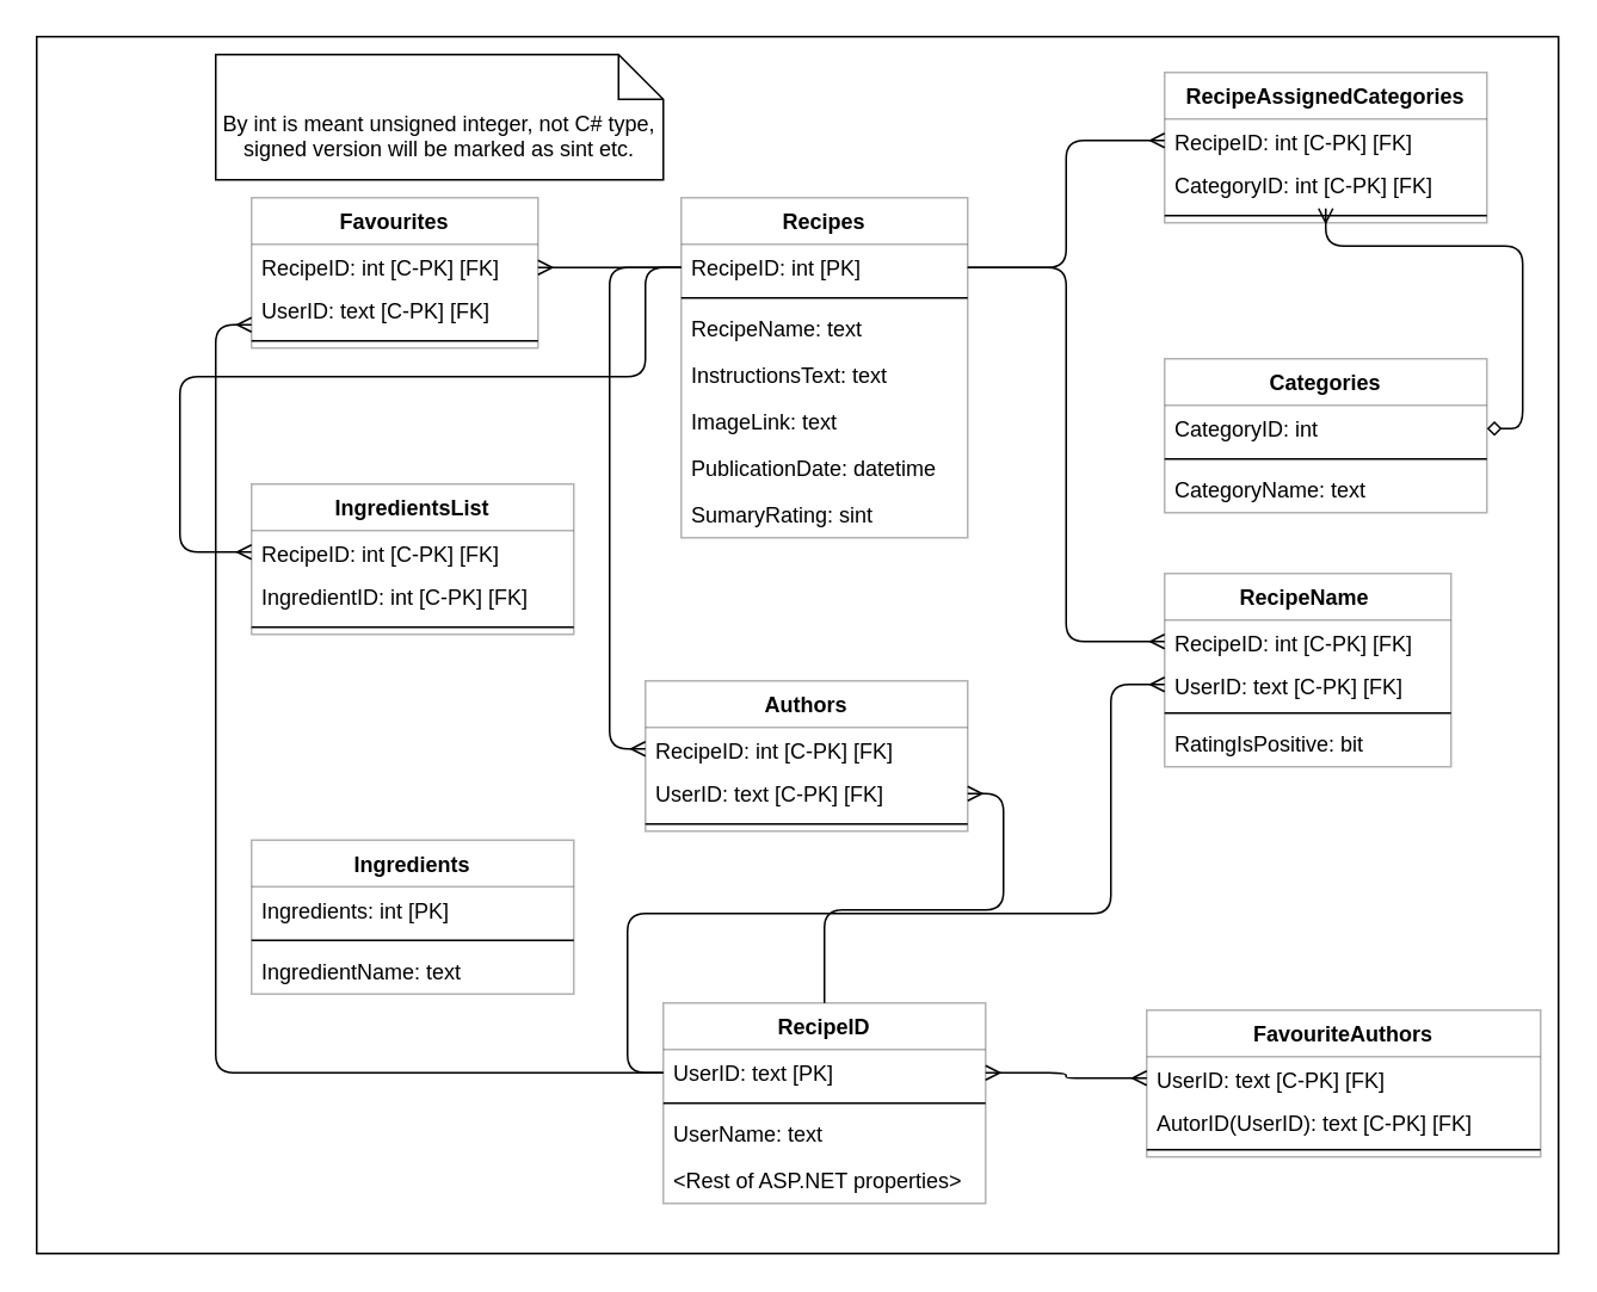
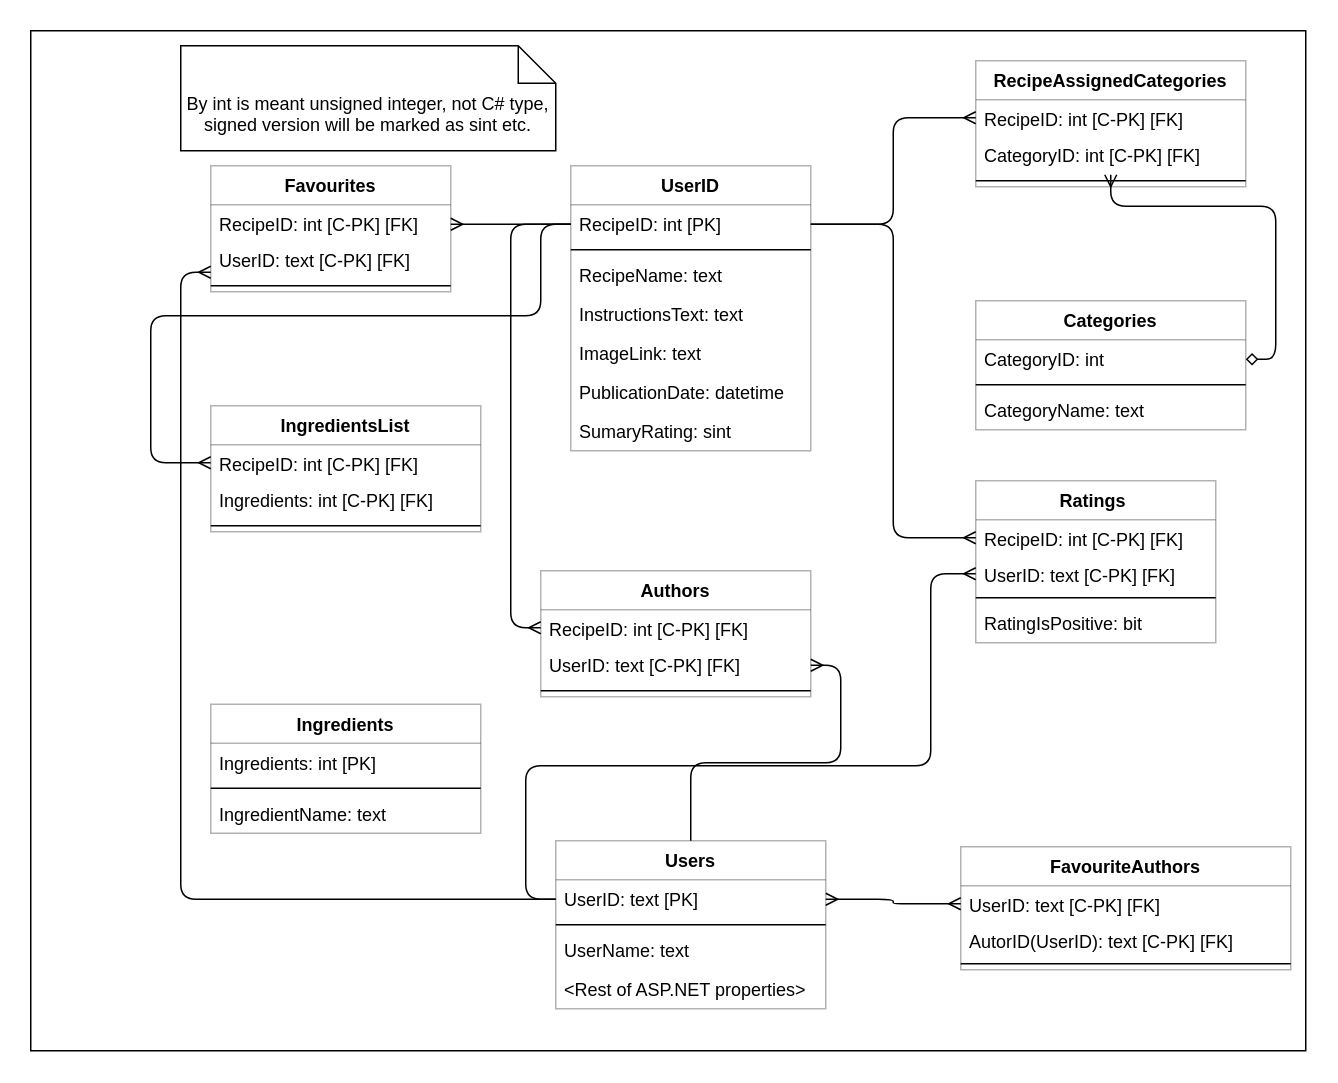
  <mxCell id="0" />
  <mxCell id="1" parent="0" />
  <mxCell id="2" value="" style="whiteSpace=wrap;html=1;" parent="1" vertex="1"><mxGeometry x="20" y="20" width="850" height="680" as="geometry" /></mxCell>
- <mxCell id="3" value="Recipes" style="swimlane;fontStyle=1;align=center;verticalAlign=top;childLayout=stackLayout;horizontal=1;startSize=26;horizontalStack=0;resizeParent=1;resizeParentMax=0;resizeLast=0;collapsible=1;marginBottom=0;opacity=30;" parent="1" vertex="1"><mxGeometry x="380" y="110" width="160" height="190" as="geometry" /></mxCell>
+ <mxCell id="3" value="UserID" style="swimlane;fontStyle=1;align=center;verticalAlign=top;childLayout=stackLayout;horizontal=1;startSize=26;horizontalStack=0;resizeParent=1;resizeParentMax=0;resizeLast=0;collapsible=1;marginBottom=0;opacity=30;" parent="1" vertex="1"><mxGeometry x="380" y="110" width="160" height="190" as="geometry" /></mxCell>
  <mxCell id="4" value="RecipeID: int [PK]" style="text;strokeColor=none;align=left;verticalAlign=top;spacingLeft=4;spacingRight=4;overflow=hidden;rotatable=0;points=[[0,0.5],[1,0.5]];portConstraint=eastwest;" parent="3" vertex="1"><mxGeometry y="26" width="160" height="26" as="geometry" /></mxCell>
  <mxCell id="5" value="" style="line;strokeWidth=1;fillColor=none;align=left;verticalAlign=middle;spacingTop=-1;spacingLeft=3;spacingRight=3;rotatable=0;labelPosition=right;points=[];portConstraint=eastwest;" parent="3" vertex="1"><mxGeometry y="52" width="160" height="8" as="geometry" /></mxCell>
  <mxCell id="6" value="RecipeName: text" style="text;strokeColor=none;fillColor=none;align=left;verticalAlign=top;spacingLeft=4;spacingRight=4;overflow=hidden;rotatable=0;points=[[0,0.5],[1,0.5]];portConstraint=eastwest;" parent="3" vertex="1"><mxGeometry y="60" width="160" height="26" as="geometry" /></mxCell>
  <mxCell id="7" value="InstructionsText: text" style="text;strokeColor=none;fillColor=none;align=left;verticalAlign=top;spacingLeft=4;spacingRight=4;overflow=hidden;rotatable=0;points=[[0,0.5],[1,0.5]];portConstraint=eastwest;" parent="3" vertex="1"><mxGeometry y="86" width="160" height="26" as="geometry" /></mxCell>
  <mxCell id="8" value="ImageLink: text" style="text;strokeColor=none;fillColor=none;align=left;verticalAlign=top;spacingLeft=4;spacingRight=4;overflow=hidden;rotatable=0;points=[[0,0.5],[1,0.5]];portConstraint=eastwest;" parent="3" vertex="1"><mxGeometry y="112" width="160" height="26" as="geometry" /></mxCell>
  <mxCell id="9" value="PublicationDate: datetime" style="text;strokeColor=none;fillColor=none;align=left;verticalAlign=top;spacingLeft=4;spacingRight=4;overflow=hidden;rotatable=0;points=[[0,0.5],[1,0.5]];portConstraint=eastwest;" parent="3" vertex="1"><mxGeometry y="138" width="160" height="26" as="geometry" /></mxCell>
  <mxCell id="10" value="SumaryRating: sint" style="text;strokeColor=none;fillColor=none;align=left;verticalAlign=top;spacingLeft=4;spacingRight=4;overflow=hidden;rotatable=0;points=[[0,0.5],[1,0.5]];portConstraint=eastwest;" parent="3" vertex="1"><mxGeometry y="164" width="160" height="26" as="geometry" /></mxCell>
  <mxCell id="11" value="Favourites" style="swimlane;fontStyle=1;align=center;verticalAlign=top;childLayout=stackLayout;horizontal=1;startSize=26;horizontalStack=0;resizeParent=1;resizeParentMax=0;resizeLast=0;collapsible=1;marginBottom=0;opacity=30;" parent="1" vertex="1"><mxGeometry x="140" y="110" width="160" height="84" as="geometry" /></mxCell>
  <mxCell id="12" value="RecipeID: int [C-PK] [FK]" style="text;strokeColor=none;align=left;verticalAlign=top;spacingLeft=4;spacingRight=4;overflow=hidden;rotatable=0;points=[[0,0.5],[1,0.5]];portConstraint=eastwest;" parent="11" vertex="1"><mxGeometry y="26" width="160" height="24" as="geometry" /></mxCell>
  <mxCell id="13" value="UserID: text [C-PK] [FK]" style="text;strokeColor=none;fillColor=none;align=left;verticalAlign=top;spacingLeft=4;spacingRight=4;overflow=hidden;rotatable=0;points=[[0,0.5],[1,0.5]];portConstraint=eastwest;" parent="11" vertex="1"><mxGeometry y="50" width="160" height="26" as="geometry" /></mxCell>
  <mxCell id="14" value="" style="line;strokeWidth=1;fillColor=none;align=left;verticalAlign=middle;spacingTop=-1;spacingLeft=3;spacingRight=3;rotatable=0;labelPosition=right;points=[];portConstraint=eastwest;" parent="11" vertex="1"><mxGeometry y="76" width="160" height="8" as="geometry" /></mxCell>
- <mxCell id="15" value="RecipeID" style="swimlane;fontStyle=1;align=center;verticalAlign=top;childLayout=stackLayout;horizontal=1;startSize=26;horizontalStack=0;resizeParent=1;resizeParentMax=0;resizeLast=0;collapsible=1;marginBottom=0;opacity=30;" parent="1" vertex="1"><mxGeometry x="370" y="560" width="180" height="112" as="geometry" /></mxCell>
+ <mxCell id="15" value="Users" style="swimlane;fontStyle=1;align=center;verticalAlign=top;childLayout=stackLayout;horizontal=1;startSize=26;horizontalStack=0;resizeParent=1;resizeParentMax=0;resizeLast=0;collapsible=1;marginBottom=0;opacity=30;" parent="1" vertex="1"><mxGeometry x="370" y="560" width="180" height="112" as="geometry" /></mxCell>
  <mxCell id="16" value="UserID: text [PK]" style="text;strokeColor=none;align=left;verticalAlign=top;spacingLeft=4;spacingRight=4;overflow=hidden;rotatable=0;points=[[0,0.5],[1,0.5]];portConstraint=eastwest;" parent="15" vertex="1"><mxGeometry y="26" width="180" height="26" as="geometry" /></mxCell>
  <mxCell id="17" value="" style="line;strokeWidth=1;fillColor=none;align=left;verticalAlign=middle;spacingTop=-1;spacingLeft=3;spacingRight=3;rotatable=0;labelPosition=right;points=[];portConstraint=eastwest;" parent="15" vertex="1"><mxGeometry y="52" width="180" height="8" as="geometry" /></mxCell>
  <mxCell id="18" value="UserName: text" style="text;strokeColor=none;fillColor=none;align=left;verticalAlign=top;spacingLeft=4;spacingRight=4;overflow=hidden;rotatable=0;points=[[0,0.5],[1,0.5]];portConstraint=eastwest;" parent="15" vertex="1"><mxGeometry y="60" width="180" height="26" as="geometry" /></mxCell>
  <mxCell id="19" value="&lt;Rest of ASP.NET properties&gt;" style="text;strokeColor=none;fillColor=none;align=left;verticalAlign=top;spacingLeft=4;spacingRight=4;overflow=hidden;rotatable=0;points=[[0,0.5],[1,0.5]];portConstraint=eastwest;" parent="15" vertex="1"><mxGeometry y="86" width="180" height="26" as="geometry" /></mxCell>
  <mxCell id="20" value="Categories" style="swimlane;fontStyle=1;align=center;verticalAlign=top;childLayout=stackLayout;horizontal=1;startSize=26;horizontalStack=0;resizeParent=1;resizeParentMax=0;resizeLast=0;collapsible=1;marginBottom=0;opacity=30;" parent="1" vertex="1"><mxGeometry x="650" y="200" width="180" height="86" as="geometry" /></mxCell>
  <mxCell id="21" value="CategoryID: int" style="text;strokeColor=none;align=left;verticalAlign=top;spacingLeft=4;spacingRight=4;overflow=hidden;rotatable=0;points=[[0,0.5],[1,0.5]];portConstraint=eastwest;" parent="20" vertex="1"><mxGeometry y="26" width="180" height="26" as="geometry" /></mxCell>
  <mxCell id="22" value="" style="line;strokeWidth=1;fillColor=none;align=left;verticalAlign=middle;spacingTop=-1;spacingLeft=3;spacingRight=3;rotatable=0;labelPosition=right;points=[];portConstraint=eastwest;" parent="20" vertex="1"><mxGeometry y="52" width="180" height="8" as="geometry" /></mxCell>
  <mxCell id="23" value="CategoryName: text" style="text;strokeColor=none;fillColor=none;align=left;verticalAlign=top;spacingLeft=4;spacingRight=4;overflow=hidden;rotatable=0;points=[[0,0.5],[1,0.5]];portConstraint=eastwest;" parent="20" vertex="1"><mxGeometry y="60" width="180" height="26" as="geometry" /></mxCell>
  <mxCell id="24" value="RecipeAssignedCategories" style="swimlane;fontStyle=1;align=center;verticalAlign=top;childLayout=stackLayout;horizontal=1;startSize=26;horizontalStack=0;resizeParent=1;resizeParentMax=0;resizeLast=0;collapsible=1;marginBottom=0;opacity=30;" parent="1" vertex="1"><mxGeometry x="650" y="40" width="180" height="84" as="geometry"><mxRectangle x="810" y="430" width="120" height="26" as="alternateBounds" /></mxGeometry></mxCell>
  <mxCell id="25" value="RecipeID: int [C-PK] [FK]" style="text;strokeColor=none;align=left;verticalAlign=top;spacingLeft=4;spacingRight=4;overflow=hidden;rotatable=0;points=[[0,0.5],[1,0.5]];portConstraint=eastwest;" parent="24" vertex="1"><mxGeometry y="26" width="180" height="24" as="geometry" /></mxCell>
  <mxCell id="26" value="CategoryID: int [C-PK] [FK]" style="text;strokeColor=none;fillColor=none;align=left;verticalAlign=top;spacingLeft=4;spacingRight=4;overflow=hidden;rotatable=0;points=[[0,0.5],[1,0.5]];portConstraint=eastwest;" parent="24" vertex="1"><mxGeometry y="50" width="180" height="26" as="geometry" /></mxCell>
  <mxCell id="27" value="" style="line;strokeWidth=1;fillColor=none;align=left;verticalAlign=middle;spacingTop=-1;spacingLeft=3;spacingRight=3;rotatable=0;labelPosition=right;points=[];portConstraint=eastwest;" parent="24" vertex="1"><mxGeometry y="76" width="180" height="8" as="geometry" /></mxCell>
- <mxCell id="28" value="RecipeName &#10;" style="swimlane;fontStyle=1;align=center;verticalAlign=top;childLayout=stackLayout;horizontal=1;startSize=26;horizontalStack=0;resizeParent=1;resizeParentMax=0;resizeLast=0;collapsible=1;marginBottom=0;opacity=30;" parent="1" vertex="1"><mxGeometry x="650" y="320" width="160" height="108" as="geometry" /></mxCell>
+ <mxCell id="28" value="Ratings &#10;" style="swimlane;fontStyle=1;align=center;verticalAlign=top;childLayout=stackLayout;horizontal=1;startSize=26;horizontalStack=0;resizeParent=1;resizeParentMax=0;resizeLast=0;collapsible=1;marginBottom=0;opacity=30;" parent="1" vertex="1"><mxGeometry x="650" y="320" width="160" height="108" as="geometry" /></mxCell>
  <mxCell id="29" value="RecipeID: int [C-PK] [FK]" style="text;strokeColor=none;align=left;verticalAlign=top;spacingLeft=4;spacingRight=4;overflow=hidden;rotatable=0;points=[[0,0.5],[1,0.5]];portConstraint=eastwest;" parent="28" vertex="1"><mxGeometry y="26" width="160" height="24" as="geometry" /></mxCell>
  <mxCell id="30" value="UserID: text [C-PK] [FK]" style="text;strokeColor=none;align=left;verticalAlign=top;spacingLeft=4;spacingRight=4;overflow=hidden;rotatable=0;points=[[0,0.5],[1,0.5]];portConstraint=eastwest;" parent="28" vertex="1"><mxGeometry y="50" width="160" height="24" as="geometry" /></mxCell>
  <mxCell id="31" value="" style="line;strokeWidth=1;fillColor=none;align=left;verticalAlign=middle;spacingTop=-1;spacingLeft=3;spacingRight=3;rotatable=0;labelPosition=right;points=[];portConstraint=eastwest;" parent="28" vertex="1"><mxGeometry y="74" width="160" height="8" as="geometry" /></mxCell>
  <mxCell id="32" value="RatingIsPositive: bit" style="text;strokeColor=none;fillColor=none;align=left;verticalAlign=top;spacingLeft=4;spacingRight=4;overflow=hidden;rotatable=0;points=[[0,0.5],[1,0.5]];portConstraint=eastwest;" parent="28" vertex="1"><mxGeometry y="82" width="160" height="26" as="geometry" /></mxCell>
  <mxCell id="33" style="edgeStyle=orthogonalEdgeStyle;orthogonalLoop=1;jettySize=auto;html=1;endArrow=diamond;endFill=0;startArrow=ERmany;startFill=0;" parent="1" source="26" target="21" edge="1"><mxGeometry relative="1" as="geometry"><Array as="points"><mxPoint x="850" y="137" /><mxPoint x="850" y="239" /></Array></mxGeometry></mxCell>
  <mxCell id="34" style="edgeStyle=orthogonalEdgeStyle;orthogonalLoop=1;jettySize=auto;html=1;exitX=1;exitY=0.5;exitDx=0;exitDy=0;endArrow=ERmany;endFill=0;startArrow=none;startFill=0;" parent="1" source="4" target="29" edge="1"><mxGeometry relative="1" as="geometry"><mxPoint x="650" y="359" as="targetPoint" /></mxGeometry></mxCell>
  <mxCell id="35" style="edgeStyle=orthogonalEdgeStyle;orthogonalLoop=1;jettySize=auto;html=1;endArrow=ERmany;endFill=0;exitX=0;exitY=0.5;exitDx=0;exitDy=0;entryX=0;entryY=0.5;entryDx=0;entryDy=0;" parent="1" source="4" target="42" edge="1"><mxGeometry relative="1" as="geometry"><Array as="points" /><mxPoint x="380" y="183" as="targetPoint" /></mxGeometry></mxCell>
  <mxCell id="36" style="edgeStyle=orthogonalEdgeStyle;orthogonalLoop=1;jettySize=auto;html=1;endArrow=ERmany;endFill=0;exitX=0;exitY=0.5;exitDx=0;exitDy=0;" parent="1" source="16" target="13" edge="1"><mxGeometry relative="1" as="geometry"><Array as="points"><mxPoint x="120" y="599" /><mxPoint x="120" y="181" /></Array></mxGeometry></mxCell>
  <mxCell id="37" style="edgeStyle=orthogonalEdgeStyle;orthogonalLoop=1;jettySize=auto;html=1;endArrow=ERmany;endFill=0;startArrow=none;startFill=0;" parent="1" source="4" target="12" edge="1"><mxGeometry relative="1" as="geometry"><mxPoint x="300" y="259" as="targetPoint" /><Array as="points"><mxPoint x="320" y="149" /><mxPoint x="320" y="149" /></Array></mxGeometry></mxCell>
  <mxCell id="38" style="edgeStyle=orthogonalEdgeStyle;orthogonalLoop=1;jettySize=auto;html=1;exitX=1;exitY=0.5;exitDx=0;exitDy=0;endArrow=ERmany;endFill=0;startArrow=none;startFill=0;" parent="1" source="4" target="25" edge="1"><mxGeometry relative="1" as="geometry"><mxPoint x="650" y="113" as="targetPoint" /></mxGeometry></mxCell>
  <mxCell id="39" style="edgeStyle=orthogonalEdgeStyle;orthogonalLoop=1;jettySize=auto;html=1;endArrow=ERmany;endFill=0;startArrow=none;startFill=0;exitX=0;exitY=0.5;exitDx=0;exitDy=0;" parent="1" source="16" target="30" edge="1"><mxGeometry relative="1" as="geometry"><mxPoint x="660" y="368" as="targetPoint" /><mxPoint x="550" y="159" as="sourcePoint" /><Array as="points"><mxPoint x="350" y="599" /><mxPoint x="350" y="510" /><mxPoint x="620" y="510" /><mxPoint x="620" y="382" /></Array></mxGeometry></mxCell>
  <mxCell id="40" value="By int is meant unsigned integer, not C# type, signed version will be marked as sint etc." style="shape=note2;boundedLbl=1;whiteSpace=wrap;html=1;size=25;verticalAlign=top;align=center;" parent="1" vertex="1"><mxGeometry x="120" y="30" width="250" height="70" as="geometry" /></mxCell>
  <mxCell id="41" value="Authors" style="swimlane;fontStyle=1;align=center;verticalAlign=top;childLayout=stackLayout;horizontal=1;startSize=26;horizontalStack=0;resizeParent=1;resizeParentMax=0;resizeLast=0;collapsible=1;marginBottom=0;opacity=30;" parent="1" vertex="1"><mxGeometry x="360" y="380" width="180" height="84" as="geometry"><mxRectangle x="810" y="430" width="120" height="26" as="alternateBounds" /></mxGeometry></mxCell>
  <mxCell id="42" value="RecipeID: int [C-PK] [FK]" style="text;strokeColor=none;align=left;verticalAlign=top;spacingLeft=4;spacingRight=4;overflow=hidden;rotatable=0;points=[[0,0.5],[1,0.5]];portConstraint=eastwest;" parent="41" vertex="1"><mxGeometry y="26" width="180" height="24" as="geometry" /></mxCell>
  <mxCell id="43" value="UserID: text [C-PK] [FK]" style="text;strokeColor=none;fillColor=none;align=left;verticalAlign=top;spacingLeft=4;spacingRight=4;overflow=hidden;rotatable=0;points=[[0,0.5],[1,0.5]];portConstraint=eastwest;" parent="41" vertex="1"><mxGeometry y="50" width="180" height="26" as="geometry" /></mxCell>
  <mxCell id="44" value="" style="line;strokeWidth=1;fillColor=none;align=left;verticalAlign=middle;spacingTop=-1;spacingLeft=3;spacingRight=3;rotatable=0;labelPosition=right;points=[];portConstraint=eastwest;" parent="41" vertex="1"><mxGeometry y="76" width="180" height="8" as="geometry" /></mxCell>
  <mxCell id="45" style="edgeStyle=orthogonalEdgeStyle;orthogonalLoop=1;jettySize=auto;html=1;endArrow=ERmany;endFill=0;entryX=1;entryY=0.5;entryDx=0;entryDy=0;" parent="1" source="15" target="43" edge="1"><mxGeometry relative="1" as="geometry"><Array as="points" /><mxPoint x="359.82" y="435.996" as="sourcePoint" /><mxPoint x="390" y="193" as="targetPoint" /></mxGeometry></mxCell>
  <mxCell id="46" value="Ingredients" style="swimlane;fontStyle=1;align=center;verticalAlign=top;childLayout=stackLayout;horizontal=1;startSize=26;horizontalStack=0;resizeParent=1;resizeParentMax=0;resizeLast=0;collapsible=1;marginBottom=0;opacity=30;" parent="1" vertex="1"><mxGeometry x="140" y="469" width="180" height="86" as="geometry" /></mxCell>
  <mxCell id="47" value="Ingredients: int [PK]" style="text;strokeColor=none;align=left;verticalAlign=top;spacingLeft=4;spacingRight=4;overflow=hidden;rotatable=0;points=[[0,0.5],[1,0.5]];portConstraint=eastwest;" parent="46" vertex="1"><mxGeometry y="26" width="180" height="26" as="geometry" /></mxCell>
  <mxCell id="48" value="" style="line;strokeWidth=1;fillColor=none;align=left;verticalAlign=middle;spacingTop=-1;spacingLeft=3;spacingRight=3;rotatable=0;labelPosition=right;points=[];portConstraint=eastwest;" parent="46" vertex="1"><mxGeometry y="52" width="180" height="8" as="geometry" /></mxCell>
  <mxCell id="49" value="IngredientName: text" style="text;strokeColor=none;fillColor=none;align=left;verticalAlign=top;spacingLeft=4;spacingRight=4;overflow=hidden;rotatable=0;points=[[0,0.5],[1,0.5]];portConstraint=eastwest;" parent="46" vertex="1"><mxGeometry y="60" width="180" height="26" as="geometry" /></mxCell>
  <mxCell id="50" value="IngredientsList" style="swimlane;fontStyle=1;align=center;verticalAlign=top;childLayout=stackLayout;horizontal=1;startSize=26;horizontalStack=0;resizeParent=1;resizeParentMax=0;resizeLast=0;collapsible=1;marginBottom=0;opacity=30;" parent="1" vertex="1"><mxGeometry x="140" y="270" width="180" height="84" as="geometry"><mxRectangle x="810" y="430" width="120" height="26" as="alternateBounds" /></mxGeometry></mxCell>
  <mxCell id="51" value="RecipeID: int [C-PK] [FK]" style="text;strokeColor=none;align=left;verticalAlign=top;spacingLeft=4;spacingRight=4;overflow=hidden;rotatable=0;points=[[0,0.5],[1,0.5]];portConstraint=eastwest;" parent="50" vertex="1"><mxGeometry y="26" width="180" height="24" as="geometry" /></mxCell>
- <mxCell id="52" value="IngredientID: int [C-PK] [FK]" style="text;strokeColor=none;fillColor=none;align=left;verticalAlign=top;spacingLeft=4;spacingRight=4;overflow=hidden;rotatable=0;points=[[0,0.5],[1,0.5]];portConstraint=eastwest;" parent="50" vertex="1"><mxGeometry y="50" width="180" height="26" as="geometry" /></mxCell>
+ <mxCell id="52" value="Ingredients: int [C-PK] [FK]" style="text;strokeColor=none;fillColor=none;align=left;verticalAlign=top;spacingLeft=4;spacingRight=4;overflow=hidden;rotatable=0;points=[[0,0.5],[1,0.5]];portConstraint=eastwest;" parent="50" vertex="1"><mxGeometry y="50" width="180" height="26" as="geometry" /></mxCell>
  <mxCell id="53" value="" style="line;strokeWidth=1;fillColor=none;align=left;verticalAlign=middle;spacingTop=-1;spacingLeft=3;spacingRight=3;rotatable=0;labelPosition=right;points=[];portConstraint=eastwest;" parent="50" vertex="1"><mxGeometry y="76" width="180" height="8" as="geometry" /></mxCell>
  <mxCell id="54" style="edgeStyle=orthogonalEdgeStyle;orthogonalLoop=1;jettySize=auto;html=1;endArrow=ERmany;endFill=0;exitX=0;exitY=0.5;exitDx=0;exitDy=0;entryX=0;entryY=0.5;entryDx=0;entryDy=0;" parent="1" source="4" target="51" edge="1"><mxGeometry relative="1" as="geometry"><Array as="points"><mxPoint x="360" y="149" /><mxPoint x="360" y="210" /><mxPoint x="100" y="210" /><mxPoint x="100" y="308" /></Array><mxPoint x="400" y="169" as="sourcePoint" /><mxPoint x="380" y="438" as="targetPoint" /></mxGeometry></mxCell>
  <mxCell id="55" value="FavouriteAuthors" style="swimlane;fontStyle=1;align=center;verticalAlign=top;childLayout=stackLayout;horizontal=1;startSize=26;horizontalStack=0;resizeParent=1;resizeParentMax=0;resizeLast=0;collapsible=1;marginBottom=0;opacity=30;" parent="1" vertex="1"><mxGeometry x="640" y="564" width="220" height="82" as="geometry" /></mxCell>
  <mxCell id="56" value="UserID: text [C-PK] [FK]" style="text;strokeColor=none;align=left;verticalAlign=top;spacingLeft=4;spacingRight=4;overflow=hidden;rotatable=0;points=[[0,0.5],[1,0.5]];portConstraint=eastwest;" parent="55" vertex="1"><mxGeometry y="26" width="220" height="24" as="geometry" /></mxCell>
  <mxCell id="57" value="AutorID(UserID): text [C-PK] [FK]" style="text;strokeColor=none;align=left;verticalAlign=top;spacingLeft=4;spacingRight=4;overflow=hidden;rotatable=0;points=[[0,0.5],[1,0.5]];portConstraint=eastwest;" parent="55" vertex="1"><mxGeometry y="50" width="220" height="24" as="geometry" /></mxCell>
  <mxCell id="58" value="" style="line;strokeWidth=1;fillColor=none;align=left;verticalAlign=middle;spacingTop=-1;spacingLeft=3;spacingRight=3;rotatable=0;labelPosition=right;points=[];portConstraint=eastwest;" parent="55" vertex="1"><mxGeometry y="74" width="220" height="8" as="geometry" /></mxCell>
  <mxCell id="59" style="edgeStyle=orthogonalEdgeStyle;orthogonalLoop=1;jettySize=auto;html=1;endArrow=ERmany;endFill=0;entryX=0;entryY=0.5;entryDx=0;entryDy=0;exitX=1;exitY=0.5;exitDx=0;exitDy=0;startArrow=ERmany;startFill=0;" parent="1" source="16" target="56" edge="1"><mxGeometry relative="1" as="geometry"><Array as="points" /><mxPoint x="470" y="570" as="sourcePoint" /><mxPoint x="550" y="487" as="targetPoint" /></mxGeometry></mxCell>
